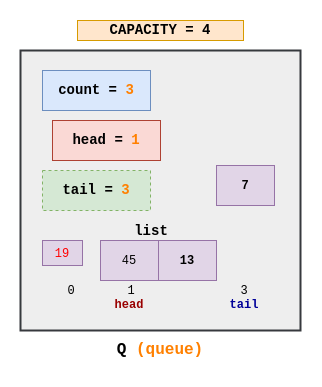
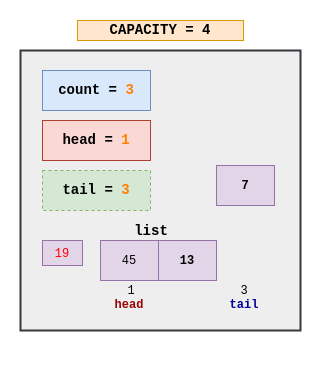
  <mxCell id="0" />
  <mxCell id="1" parent="0" />
  <mxCell id="2" value="" style="group" parent="1" vertex="1" connectable="0"><mxGeometry x="20" y="20" width="280" height="345" as="geometry" /></mxCell>
- <mxCell id="3" value="&lt;font style=&quot;font-size: 16px;&quot; face=&quot;Courier New&quot;&gt;&lt;b&gt;Q &lt;font color=&quot;#ff8000&quot;&gt;(&lt;/font&gt;&lt;/b&gt;&lt;/font&gt;&lt;font color=&quot;#ff8000&quot;&gt;&lt;b style=&quot;font-family: &amp;quot;Courier New&amp;quot;; font-size: 16px;&quot;&gt;queue&lt;/b&gt;&lt;font style=&quot;font-size: 16px;&quot; face=&quot;Courier New&quot;&gt;&lt;b&gt;)&lt;/b&gt;&lt;/font&gt;&lt;/font&gt;" style="text;html=1;align=center;verticalAlign=middle;whiteSpace=wrap;rounded=0;container=0;" parent="2" vertex="1"><mxGeometry x="95" y="315" width="90" height="30" as="geometry" /></mxCell>
  <mxCell id="4" value="" style="rounded=0;whiteSpace=wrap;html=1;fillColor=#eeeeee;strokeColor=#36393D;strokeWidth=2;container=0;" parent="2" vertex="1"><mxGeometry y="30" width="280" height="280" as="geometry" /></mxCell>
  <mxCell id="5" value="&lt;font style=&quot;font-size: 14px;&quot; face=&quot;Courier New&quot;&gt;&lt;b&gt;count = &lt;font color=&quot;#ff8000&quot;&gt;3&lt;/font&gt;&lt;/b&gt;&lt;/font&gt;" style="rounded=0;whiteSpace=wrap;html=1;fillColor=#dae8fc;strokeColor=#6C8EBF;container=0;" parent="2" vertex="1"><mxGeometry x="22" y="50" width="108" height="40" as="geometry" /></mxCell>
- <mxCell id="6" value="&lt;font style=&quot;font-size: 14px;&quot; face=&quot;Courier New&quot;&gt;&lt;b&gt;head = &lt;font color=&quot;#ff8000&quot;&gt;1&lt;/font&gt;&lt;/b&gt;&lt;/font&gt;" style="rounded=0;whiteSpace=wrap;html=1;fillColor=#fad9d5;strokeColor=#ae4132;container=0;" parent="2" vertex="1"><mxGeometry x="32" y="100" width="108" height="40" as="geometry" /></mxCell>
+ <mxCell id="6" value="&lt;font style=&quot;font-size: 14px;&quot; face=&quot;Courier New&quot;&gt;&lt;b&gt;head = &lt;font color=&quot;#ff8000&quot;&gt;1&lt;/font&gt;&lt;/b&gt;&lt;/font&gt;" style="rounded=0;whiteSpace=wrap;html=1;fillColor=#fad9d5;strokeColor=#ae4132;container=0;" parent="2" vertex="1"><mxGeometry x="22" y="100" width="108" height="40" as="geometry" /></mxCell>
  <mxCell id="7" value="&lt;font style=&quot;font-size: 14px;&quot; face=&quot;Courier New&quot;&gt;&lt;b&gt;CAPACITY = 4&lt;/b&gt;&lt;/font&gt;" style="rounded=0;whiteSpace=wrap;html=1;fillColor=#ffe6cc;strokeColor=#d79b00;container=0;" parent="2" vertex="1"><mxGeometry x="57" width="166" height="20" as="geometry" /></mxCell>
  <mxCell id="8" value="&lt;font style=&quot;font-size: 14px;&quot; face=&quot;Courier New&quot;&gt;&lt;b&gt;tail&amp;nbsp;&lt;/b&gt;&lt;/font&gt;&lt;b style=&quot;font-family: &amp;quot;Courier New&amp;quot;; font-size: 14px;&quot;&gt;= &lt;font color=&quot;#ff8000&quot;&gt;3&lt;/font&gt;&lt;/b&gt;" style="rounded=0;whiteSpace=wrap;html=1;fillColor=#d5e8d4;strokeColor=#82b366;container=0;dashed=1;" parent="2" vertex="1"><mxGeometry x="22" y="150" width="108" height="40" as="geometry" /></mxCell>
  <mxCell id="9" value="&lt;font style=&quot;font-size: 14px;&quot; face=&quot;Courier New&quot;&gt;&lt;b&gt;list&lt;/b&gt;&lt;/font&gt;" style="text;html=1;align=center;verticalAlign=middle;whiteSpace=wrap;rounded=0;container=0;" parent="2" vertex="1"><mxGeometry x="101" y="196" width="60" height="30" as="geometry" /></mxCell>
- <mxCell id="10" value="&lt;font face=&quot;Courier New&quot;&gt;0&lt;/font&gt;" style="text;html=1;align=center;verticalAlign=middle;whiteSpace=wrap;rounded=0;container=0;" parent="2" vertex="1"><mxGeometry x="41" y="260" width="20" height="20" as="geometry" /></mxCell>
  <mxCell id="11" value="&lt;font face=&quot;Courier New&quot;&gt;1&lt;/font&gt;" style="text;html=1;align=center;verticalAlign=middle;whiteSpace=wrap;rounded=0;container=0;" parent="2" vertex="1"><mxGeometry x="101" y="260" width="20" height="20" as="geometry" /></mxCell>
  <mxCell id="12" value="&lt;font face=&quot;Courier New&quot;&gt;3&lt;/font&gt;" style="text;html=1;align=center;verticalAlign=middle;whiteSpace=wrap;rounded=0;container=0;" parent="2" vertex="1"><mxGeometry x="214" y="260" width="20" height="20" as="geometry" /></mxCell>
  <mxCell id="13" value="&lt;font color=&quot;#ff0000&quot; face=&quot;Courier New&quot;&gt;19&lt;/font&gt;" style="rounded=0;whiteSpace=wrap;html=1;fillColor=#e1d5e7;strokeColor=#9673a6;container=0;" parent="2" vertex="1"><mxGeometry x="22" y="220" width="40" height="25" as="geometry" /></mxCell>
  <mxCell id="14" value="&lt;font style=&quot;font-size: 12px;&quot; face=&quot;Courier New&quot;&gt;45&lt;/font&gt;" style="rounded=0;whiteSpace=wrap;html=1;fillColor=#e1d5e7;strokeColor=#9673a6;container=0;" parent="2" vertex="1"><mxGeometry x="80" y="220" width="58" height="40" as="geometry" /></mxCell>
  <mxCell id="15" value="&lt;font size=&quot;1&quot; face=&quot;Courier New&quot;&gt;&lt;b style=&quot;font-size: 12px;&quot;&gt;13&lt;/b&gt;&lt;/font&gt;" style="rounded=0;whiteSpace=wrap;html=1;fillColor=#e1d5e7;strokeColor=#9673a6;container=0;" parent="2" vertex="1"><mxGeometry x="138" y="220" width="58" height="40" as="geometry" /></mxCell>
  <mxCell id="16" value="&lt;font size=&quot;1&quot; face=&quot;Courier New&quot;&gt;&lt;b style=&quot;font-size: 12px;&quot;&gt;7&lt;/b&gt;&lt;/font&gt;" style="rounded=0;whiteSpace=wrap;html=1;fillColor=#e1d5e7;strokeColor=#9673a6;container=0;" parent="2" vertex="1"><mxGeometry x="196" y="145" width="58" height="40" as="geometry" /></mxCell>
  <mxCell id="17" value="&lt;font color=&quot;#000099&quot; face=&quot;Courier New&quot;&gt;&lt;b style=&quot;&quot;&gt;tail&lt;/b&gt;&lt;/font&gt;" style="text;html=1;align=center;verticalAlign=middle;whiteSpace=wrap;rounded=0;" parent="2" vertex="1"><mxGeometry x="194" y="274" width="60" height="20" as="geometry" /></mxCell>
  <mxCell id="18" value="&lt;font color=&quot;#990000&quot; face=&quot;Courier New&quot;&gt;&lt;b style=&quot;&quot;&gt;head&lt;/b&gt;&lt;/font&gt;" style="text;html=1;align=center;verticalAlign=middle;whiteSpace=wrap;rounded=0;" parent="2" vertex="1"><mxGeometry x="79" y="274" width="60" height="20" as="geometry" /></mxCell>
